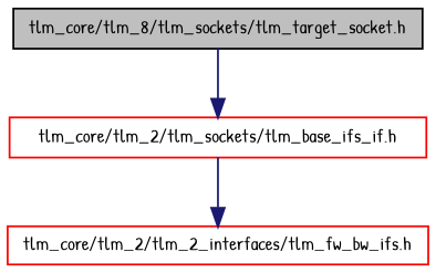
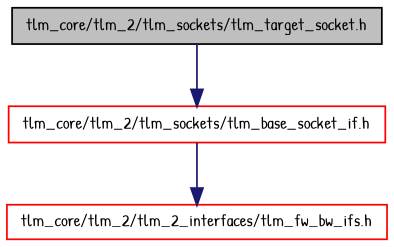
  digraph {
    fontname="Patrick Hand"
    node [color=red fillcolor=white fontname="Patrick Hand" fontsize=10 shape=record style=filled]
    edge [color=midnightblue fontname="Patrick Hand" fontsize=10 labelfontname=FreeSans labelfontsize=10 style=solid]
-   n1 [color=black fillcolor=grey75 fontcolor=black height=0.2 label="tlm_core/tlm_8/tlm_sockets/tlm_target_socket.h" width=0.4]
-   n2 [height=0.2 label="tlm_core/tlm_2/tlm_sockets/tlm_base_ifs_if.h" width=0.4]
+   n1 [color=black fillcolor=grey75 fontcolor=black height=0.2 label="tlm_core/tlm_2/tlm_sockets/tlm_target_socket.h" width=0.4]
+   n2 [height=0.2 label="tlm_core/tlm_2/tlm_sockets/tlm_base_socket_if.h" width=0.4]
    n3 [height=0.2 label="tlm_core/tlm_2/tlm_2_interfaces/tlm_fw_bw_ifs.h" width=0.4]
    n1 -> n2
    n2 -> n3
  }
